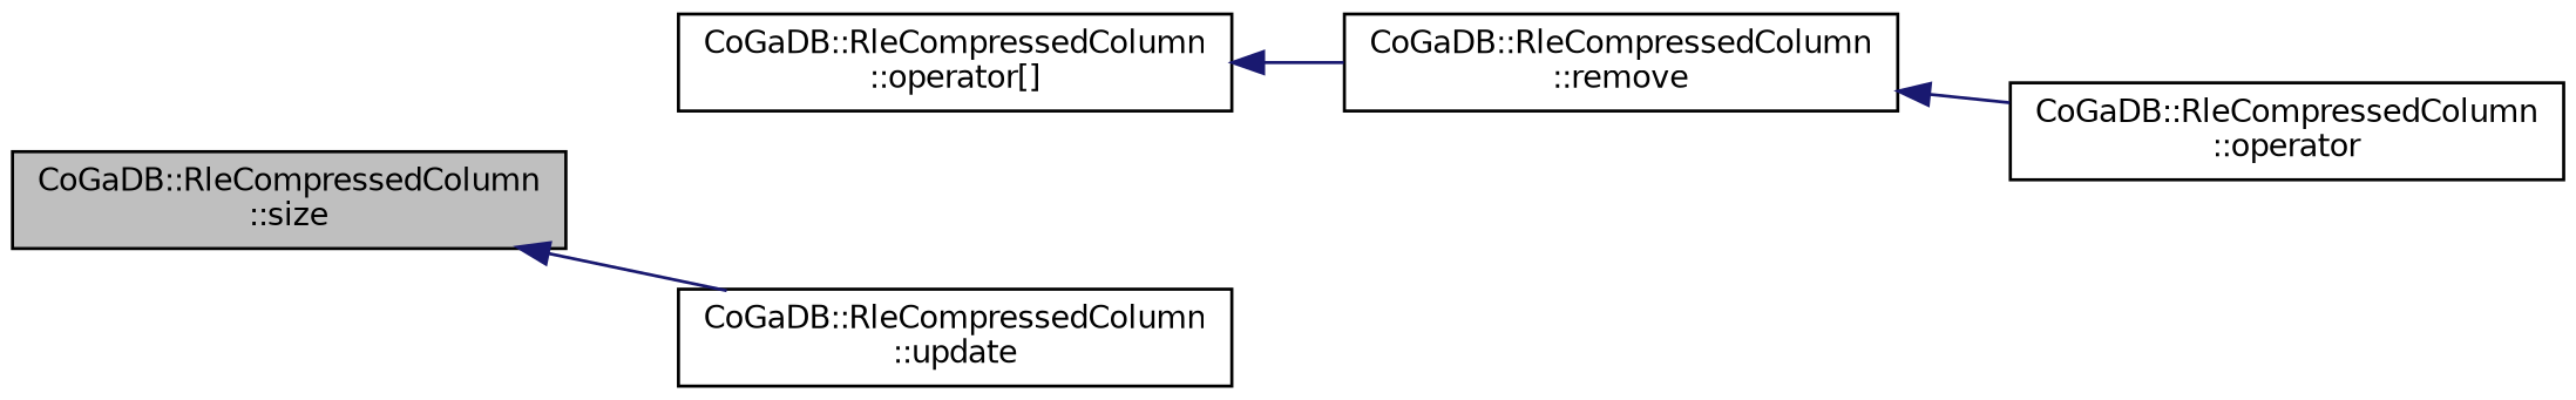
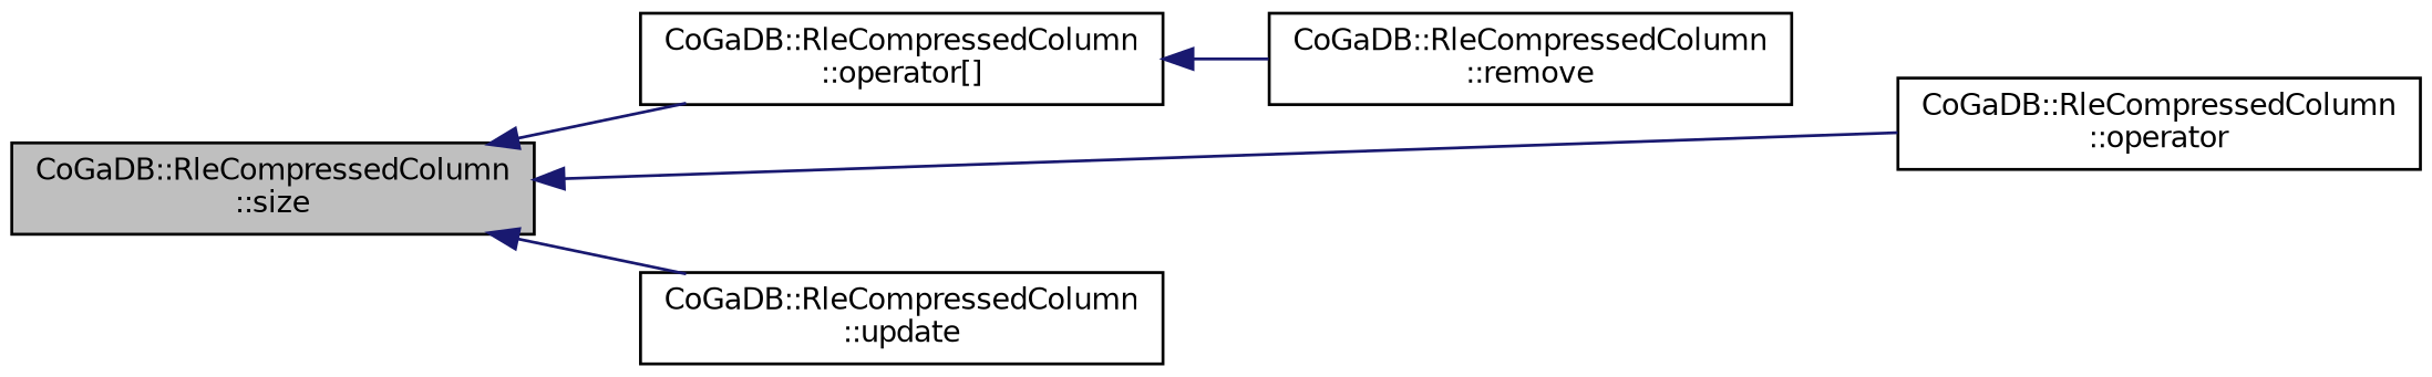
  digraph {
    rankdir=LR
    node [color=black fillcolor=white fontname=Helvetica fontsize=10 shape=record style=filled]
    edge [color=midnightblue dir=back fontname=Helvetica fontsize=10 labelfontname=Helvetica labelfontsize=10 style=solid]
    n1 [fillcolor=grey75 fontcolor=black height=0.2 label="CoGaDB::RleCompressedColumn\l::size" width=0.4]
    n2 [height=0.2 label="CoGaDB::RleCompressedColumn\l::operator[]" width=0.4]
    n3 [height=0.2 label="CoGaDB::RleCompressedColumn\l::operator" width=0.4]
    n4 [height=0.2 label="CoGaDB::RleCompressedColumn\l::update" width=0.4]
    n5 [height=0.2 label="CoGaDB::RleCompressedColumn\l::remove" width=0.4]
-   n5 -> n3
+   n1 -> n2
+   n1 -> n3
    n1 -> n4
    n2 -> n5
  }
